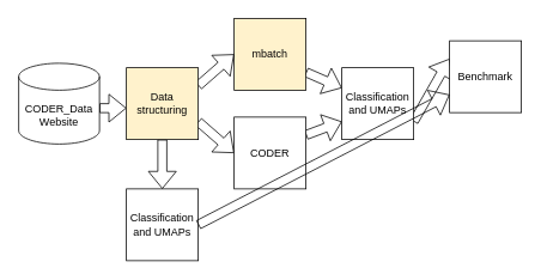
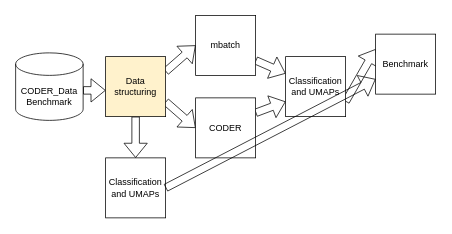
  <mxCell id="0" />
  <mxCell id="1" parent="0" />
  <mxCell id="2" value="" style="shape=flexArrow;endArrow=classic;html=1;rounded=0;entryX=0;entryY=0.25;entryDx=0;entryDy=0;exitX=1;exitY=0.75;exitDx=0;exitDy=0;" edge="1" parent="1" source="10" target="11"><mxGeometry width="50" height="50" relative="1" as="geometry"><mxPoint x="270" y="145" as="sourcePoint" /><mxPoint x="310" y="110" as="targetPoint" /></mxGeometry></mxCell>
  <mxCell id="3" value="" style="shape=flexArrow;endArrow=classic;html=1;rounded=0;entryX=0;entryY=0.75;entryDx=0;entryDy=0;exitX=1;exitY=0.25;exitDx=0;exitDy=0;" edge="1" parent="1" source="8" target="10"><mxGeometry width="50" height="50" relative="1" as="geometry"><mxPoint x="250" y="125" as="sourcePoint" /><mxPoint x="290" y="90" as="targetPoint" /></mxGeometry></mxCell>
  <mxCell id="4" value="" style="shape=flexArrow;endArrow=classic;html=1;rounded=0;" edge="1" parent="1" target="10"><mxGeometry width="50" height="50" relative="1" as="geometry"><mxPoint x="340" y="80" as="sourcePoint" /><mxPoint x="280" y="80" as="targetPoint" /></mxGeometry></mxCell>
  <mxCell id="5" value="" style="shape=flexArrow;endArrow=classic;html=1;rounded=0;entryX=0;entryY=0.5;entryDx=0;entryDy=0;exitX=1;exitY=0.75;exitDx=0;exitDy=0;" edge="1" parent="1" source="15" target="8"><mxGeometry width="50" height="50" relative="1" as="geometry"><mxPoint x="230" y="105" as="sourcePoint" /><mxPoint x="270" y="70" as="targetPoint" /></mxGeometry></mxCell>
- <mxCell id="6" value="CODER_Data&lt;br&gt;Website" style="shape=cylinder3;whiteSpace=wrap;html=1;boundedLbl=1;backgroundOutline=1;size=15;" vertex="1" parent="1"><mxGeometry x="20" y="70" width="90" height="90" as="geometry" /></mxCell>
- <mxCell id="7" value="mbatch" style="whiteSpace=wrap;html=1;aspect=fixed;fillColor=#fff2cc;" vertex="1" parent="1"><mxGeometry x="260" y="20" width="80" height="80" as="geometry" /></mxCell>
+ <mxCell id="6" value="CODER_Data&lt;br&gt;Benchmark" style="shape=cylinder3;whiteSpace=wrap;html=1;boundedLbl=1;backgroundOutline=1;size=15;" vertex="1" parent="1"><mxGeometry x="20" y="70" width="90" height="90" as="geometry" /></mxCell>
+ <mxCell id="7" value="mbatch" style="whiteSpace=wrap;html=1;aspect=fixed;" vertex="1" parent="1"><mxGeometry x="260" y="20" width="80" height="80" as="geometry" /></mxCell>
  <mxCell id="8" value="CODER" style="whiteSpace=wrap;html=1;aspect=fixed;" vertex="1" parent="1"><mxGeometry x="260" y="130" width="80" height="80" as="geometry" /></mxCell>
  <mxCell id="9" value="Classification and UMAPs" style="whiteSpace=wrap;html=1;aspect=fixed;" vertex="1" parent="1"><mxGeometry x="140" y="210" width="80" height="80" as="geometry" /></mxCell>
  <mxCell id="10" value="Classification and UMAPs" style="whiteSpace=wrap;html=1;aspect=fixed;" vertex="1" parent="1"><mxGeometry x="380" y="75" width="80" height="80" as="geometry" /></mxCell>
  <mxCell id="11" value="Benchmark" style="whiteSpace=wrap;html=1;aspect=fixed;" vertex="1" parent="1"><mxGeometry x="500" y="45" width="80" height="80" as="geometry" /></mxCell>
  <mxCell id="12" value="" style="shape=flexArrow;endArrow=classic;html=1;rounded=0;" edge="1" parent="1"><mxGeometry width="50" height="50" relative="1" as="geometry"><mxPoint x="110" y="120" as="sourcePoint" /><mxPoint x="140" y="120" as="targetPoint" /></mxGeometry></mxCell>
  <mxCell id="13" value="" style="shape=flexArrow;endArrow=classic;html=1;rounded=0;exitX=0.5;exitY=1;exitDx=0;exitDy=0;entryX=0.5;entryY=0;entryDx=0;entryDy=0;" edge="1" parent="1" source="15" target="9"><mxGeometry width="50" height="50" relative="1" as="geometry"><mxPoint x="350" y="210" as="sourcePoint" /><mxPoint x="400" y="160" as="targetPoint" /></mxGeometry></mxCell>
  <mxCell id="14" value="" style="shape=flexArrow;endArrow=classic;html=1;rounded=0;entryX=0;entryY=0.5;entryDx=0;entryDy=0;exitX=1;exitY=0.25;exitDx=0;exitDy=0;" edge="1" parent="1" source="15" target="7"><mxGeometry width="50" height="50" relative="1" as="geometry"><mxPoint x="220" y="114.5" as="sourcePoint" /><mxPoint x="250" y="114.5" as="targetPoint" /></mxGeometry></mxCell>
  <mxCell id="15" value="Data structuring" style="whiteSpace=wrap;html=1;aspect=fixed;fillColor=#fff2cc;" vertex="1" parent="1"><mxGeometry x="140" y="75" width="80" height="80" as="geometry" /></mxCell>
  <mxCell id="16" value="" style="shape=flexArrow;endArrow=classic;html=1;rounded=0;entryX=0;entryY=0.75;entryDx=0;entryDy=0;exitX=1;exitY=0.5;exitDx=0;exitDy=0;" edge="1" parent="1" source="9" target="11"><mxGeometry width="50" height="50" relative="1" as="geometry"><mxPoint x="260" y="135" as="sourcePoint" /><mxPoint x="300" y="100" as="targetPoint" /></mxGeometry></mxCell>
